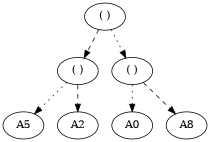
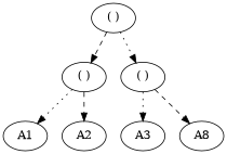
  digraph {
    edge [style=dashed]
    n1 [label="( )"]
    n2 [label="( )"]
    n3 [label="( )"]
-   A1 [label=A5]
+   A1
    A2
-   A3 [label=A0]
+   A3
    n7 [label=A8]
    subgraph sub_1 {
      n1
      n2
      n3
    }
    n1 -> n2
    n1 -> n3 [style=dotted]
    n2 -> A1 [style=dotted]
    n2 -> A2
    n3 -> A3 [style=dotted]
    n3 -> n7
  }
